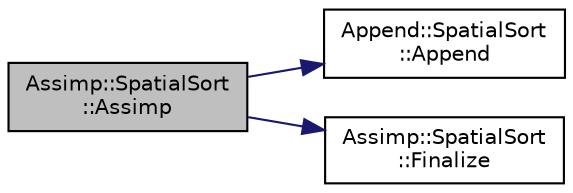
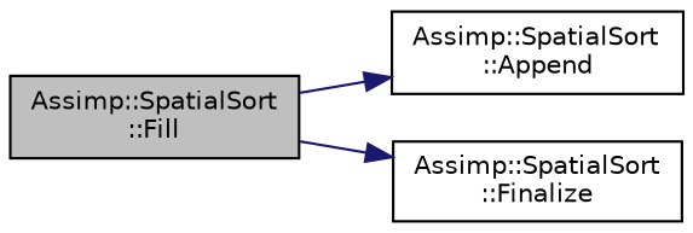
  digraph {
    rankdir=LR
    node [color=black fillcolor=white fontname=Helvetica fontsize=10 shape=record style=filled]
    edge [color=midnightblue fontname=Helvetica fontsize=10 labelfontname=Helvetica labelfontsize=10 style=solid]
-   n1 [fillcolor=grey75 fontcolor=black height=0.2 label="Assimp::SpatialSort\l::Assimp" width=0.4]
-   n2 [height=0.2 label="Append::SpatialSort\l::Append" width=0.4]
+   n1 [fillcolor=grey75 fontcolor=black height=0.2 label="Assimp::SpatialSort\l::Fill" width=0.4]
+   n2 [height=0.2 label="Assimp::SpatialSort\l::Append" width=0.4]
    n3 [height=0.2 label="Assimp::SpatialSort\l::Finalize" width=0.4]
    n1 -> n2
    n1 -> n3
  }
